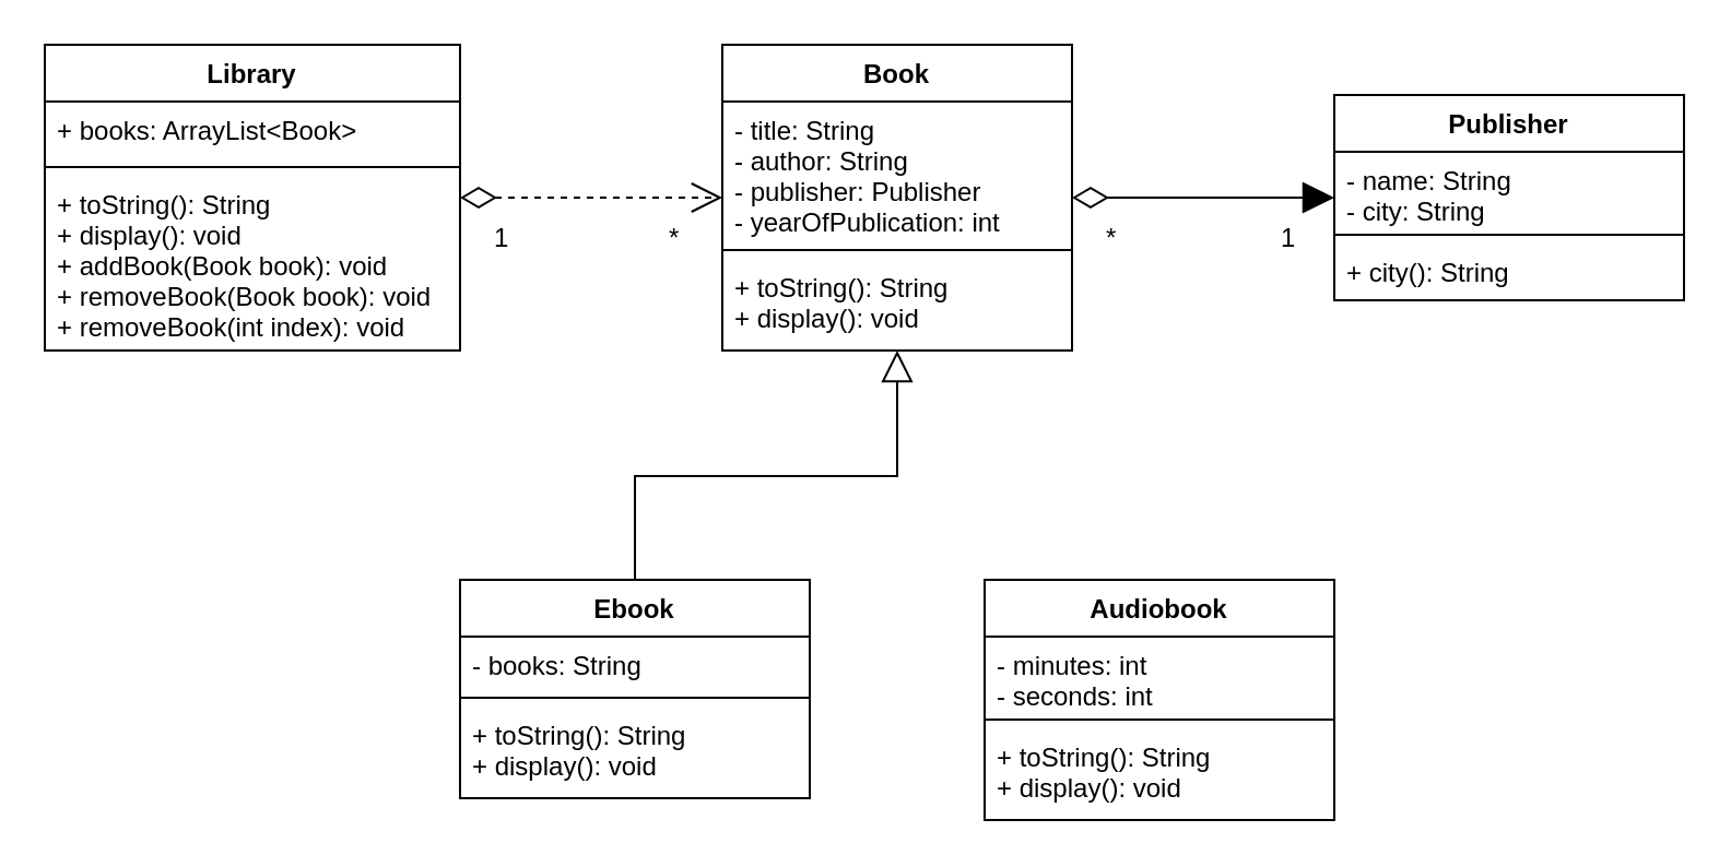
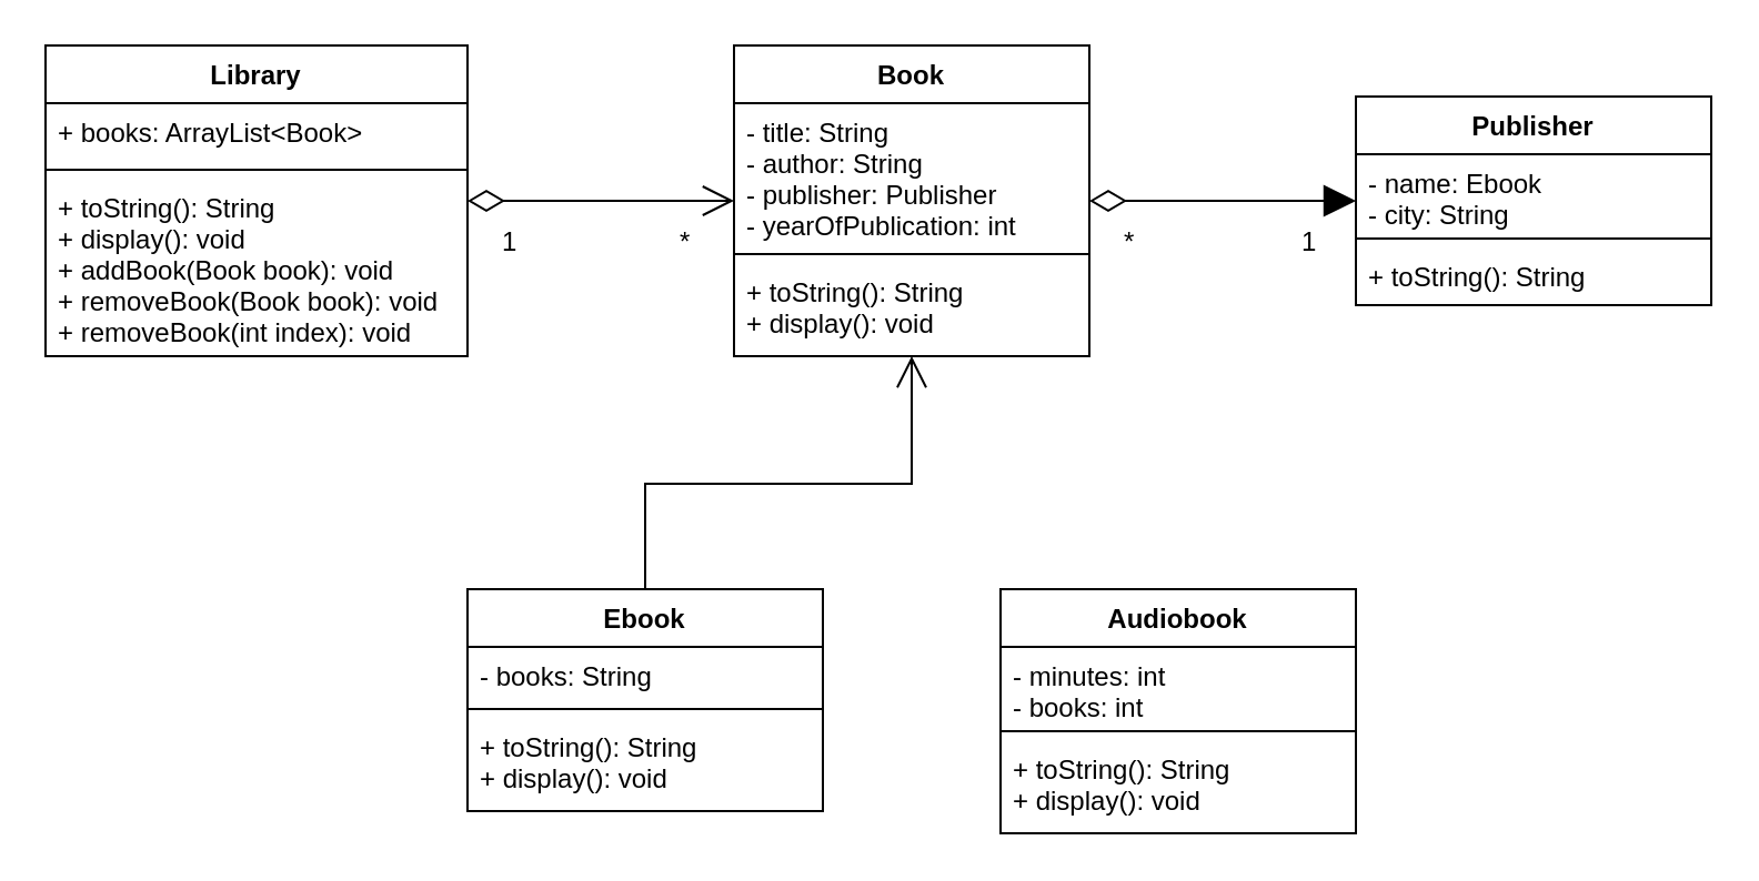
  <mxCell id="0" />
  <mxCell id="1" parent="0" />
  <mxCell id="2" value="Book" style="swimlane;fontStyle=1;align=center;verticalAlign=top;childLayout=stackLayout;horizontal=1;startSize=26;horizontalStack=0;resizeParent=1;resizeParentMax=0;resizeLast=0;collapsible=1;marginBottom=0;" vertex="1" parent="1"><mxGeometry x="330" y="20" width="160" height="140" as="geometry" /></mxCell>
  <mxCell id="3" value="- title: String&#10;- author: String&#10;- publisher: Publisher&#10;- yearOfPublication: int&#10;&#10;" style="text;strokeColor=none;fillColor=none;align=left;verticalAlign=top;spacingLeft=4;spacingRight=4;overflow=hidden;rotatable=0;points=[[0,0.5],[1,0.5]];portConstraint=eastwest;" vertex="1" parent="2"><mxGeometry y="26" width="160" height="64" as="geometry" /></mxCell>
  <mxCell id="4" value="" style="line;strokeWidth=1;fillColor=none;align=left;verticalAlign=middle;spacingTop=-1;spacingLeft=3;spacingRight=3;rotatable=0;labelPosition=right;points=[];portConstraint=eastwest;strokeColor=inherit;" vertex="1" parent="2"><mxGeometry y="90" width="160" height="8" as="geometry" /></mxCell>
  <mxCell id="5" value="+ toString(): String&#10;+ display(): void" style="text;strokeColor=none;fillColor=none;align=left;verticalAlign=top;spacingLeft=4;spacingRight=4;overflow=hidden;rotatable=0;points=[[0,0.5],[1,0.5]];portConstraint=eastwest;" vertex="1" parent="2"><mxGeometry y="98" width="160" height="42" as="geometry" /></mxCell>
- <mxCell id="6" style="edgeStyle=orthogonalEdgeStyle;rounded=0;orthogonalLoop=1;jettySize=auto;html=1;exitX=0.5;exitY=0;exitDx=0;exitDy=0;endArrow=block;endFill=0;strokeWidth=1;endSize=12;" edge="1" parent="1" source="7" target="2"><mxGeometry relative="1" as="geometry" /></mxCell>
+ <mxCell id="6" style="edgeStyle=orthogonalEdgeStyle;rounded=0;orthogonalLoop=1;jettySize=auto;html=1;exitX=0.5;exitY=0;exitDx=0;exitDy=0;endArrow=open;endFill=0;strokeWidth=1;endSize=12;" edge="1" parent="1" source="7" target="2"><mxGeometry relative="1" as="geometry" /></mxCell>
  <mxCell id="7" value="Ebook" style="swimlane;fontStyle=1;align=center;verticalAlign=top;childLayout=stackLayout;horizontal=1;startSize=26;horizontalStack=0;resizeParent=1;resizeParentMax=0;resizeLast=0;collapsible=1;marginBottom=0;" vertex="1" parent="1"><mxGeometry x="210" y="265" width="160" height="100" as="geometry" /></mxCell>
  <mxCell id="8" value="- books: String&#10;" style="text;strokeColor=none;fillColor=none;align=left;verticalAlign=top;spacingLeft=4;spacingRight=4;overflow=hidden;rotatable=0;points=[[0,0.5],[1,0.5]];portConstraint=eastwest;" vertex="1" parent="7"><mxGeometry y="26" width="160" height="24" as="geometry" /></mxCell>
  <mxCell id="9" value="" style="line;strokeWidth=1;fillColor=none;align=left;verticalAlign=middle;spacingTop=-1;spacingLeft=3;spacingRight=3;rotatable=0;labelPosition=right;points=[];portConstraint=eastwest;strokeColor=inherit;" vertex="1" parent="7"><mxGeometry y="50" width="160" height="8" as="geometry" /></mxCell>
  <mxCell id="10" value="+ toString(): String&#10;+ display(): void" style="text;strokeColor=none;fillColor=none;align=left;verticalAlign=top;spacingLeft=4;spacingRight=4;overflow=hidden;rotatable=0;points=[[0,0.5],[1,0.5]];portConstraint=eastwest;" vertex="1" parent="7"><mxGeometry y="58" width="160" height="42" as="geometry" /></mxCell>
  <mxCell id="11" value="Audiobook" style="swimlane;fontStyle=1;align=center;verticalAlign=top;childLayout=stackLayout;horizontal=1;startSize=26;horizontalStack=0;resizeParent=1;resizeParentMax=0;resizeLast=0;collapsible=1;marginBottom=0;" vertex="1" parent="1"><mxGeometry x="450" y="265" width="160" height="110" as="geometry" /></mxCell>
- <mxCell id="12" value="- minutes: int&#10;- seconds: int&#10;&#10;" style="text;strokeColor=none;fillColor=none;align=left;verticalAlign=top;spacingLeft=4;spacingRight=4;overflow=hidden;rotatable=0;points=[[0,0.5],[1,0.5]];portConstraint=eastwest;" vertex="1" parent="11"><mxGeometry y="26" width="160" height="34" as="geometry" /></mxCell>
+ <mxCell id="12" value="- minutes: int&#10;- books: int&#10;&#10;" style="text;strokeColor=none;fillColor=none;align=left;verticalAlign=top;spacingLeft=4;spacingRight=4;overflow=hidden;rotatable=0;points=[[0,0.5],[1,0.5]];portConstraint=eastwest;" vertex="1" parent="11"><mxGeometry y="26" width="160" height="34" as="geometry" /></mxCell>
  <mxCell id="13" value="" style="line;strokeWidth=1;fillColor=none;align=left;verticalAlign=middle;spacingTop=-1;spacingLeft=3;spacingRight=3;rotatable=0;labelPosition=right;points=[];portConstraint=eastwest;strokeColor=inherit;" vertex="1" parent="11"><mxGeometry y="60" width="160" height="8" as="geometry" /></mxCell>
  <mxCell id="14" value="+ toString(): String&#10;+ display(): void" style="text;strokeColor=none;fillColor=none;align=left;verticalAlign=top;spacingLeft=4;spacingRight=4;overflow=hidden;rotatable=0;points=[[0,0.5],[1,0.5]];portConstraint=eastwest;" vertex="1" parent="11"><mxGeometry y="68" width="160" height="42" as="geometry" /></mxCell>
  <mxCell id="15" value="Publisher" style="swimlane;fontStyle=1;align=center;verticalAlign=top;childLayout=stackLayout;horizontal=1;startSize=26;horizontalStack=0;resizeParent=1;resizeParentMax=0;resizeLast=0;collapsible=1;marginBottom=0;" vertex="1" parent="1"><mxGeometry x="610" y="43" width="160" height="94" as="geometry" /></mxCell>
- <mxCell id="16" value="- name: String&#10;- city: String&#10;&#10;" style="text;strokeColor=none;fillColor=none;align=left;verticalAlign=top;spacingLeft=4;spacingRight=4;overflow=hidden;rotatable=0;points=[[0,0.5],[1,0.5]];portConstraint=eastwest;" vertex="1" parent="15"><mxGeometry y="26" width="160" height="34" as="geometry" /></mxCell>
+ <mxCell id="16" value="- name: Ebook&#10;- city: String&#10;&#10;" style="text;strokeColor=none;fillColor=none;align=left;verticalAlign=top;spacingLeft=4;spacingRight=4;overflow=hidden;rotatable=0;points=[[0,0.5],[1,0.5]];portConstraint=eastwest;" vertex="1" parent="15"><mxGeometry y="26" width="160" height="34" as="geometry" /></mxCell>
  <mxCell id="17" value="" style="line;strokeWidth=1;fillColor=none;align=left;verticalAlign=middle;spacingTop=-1;spacingLeft=3;spacingRight=3;rotatable=0;labelPosition=right;points=[];portConstraint=eastwest;strokeColor=inherit;" vertex="1" parent="15"><mxGeometry y="60" width="160" height="8" as="geometry" /></mxCell>
- <mxCell id="18" value="+ city(): String" style="text;strokeColor=none;fillColor=none;align=left;verticalAlign=top;spacingLeft=4;spacingRight=4;overflow=hidden;rotatable=0;points=[[0,0.5],[1,0.5]];portConstraint=eastwest;" vertex="1" parent="15"><mxGeometry y="68" width="160" height="26" as="geometry" /></mxCell>
+ <mxCell id="18" value="+ toString(): String" style="text;strokeColor=none;fillColor=none;align=left;verticalAlign=top;spacingLeft=4;spacingRight=4;overflow=hidden;rotatable=0;points=[[0,0.5],[1,0.5]];portConstraint=eastwest;" vertex="1" parent="15"><mxGeometry y="68" width="160" height="26" as="geometry" /></mxCell>
  <mxCell id="19" value="" style="endArrow=block;html=1;endSize=12;startArrow=diamondThin;startSize=14;startFill=0;edgeStyle=orthogonalEdgeStyle;align=left;verticalAlign=bottom;rounded=0;strokeWidth=1;" edge="1" parent="1" source="2" target="15"><mxGeometry x="0.71" relative="1" as="geometry"><mxPoint x="310" y="395" as="sourcePoint" /><mxPoint x="470" y="395" as="targetPoint" /><mxPoint as="offset" /></mxGeometry></mxCell>
  <mxCell id="20" value="Library" style="swimlane;fontStyle=1;align=center;verticalAlign=top;childLayout=stackLayout;horizontal=1;startSize=26;horizontalStack=0;resizeParent=1;resizeParentMax=0;resizeLast=0;collapsible=1;marginBottom=0;" vertex="1" parent="1"><mxGeometry x="20" y="20" width="190" height="140" as="geometry" /></mxCell>
  <mxCell id="21" value="+ books: ArrayList&lt;Book&gt;" style="text;strokeColor=none;fillColor=none;align=left;verticalAlign=top;spacingLeft=4;spacingRight=4;overflow=hidden;rotatable=0;points=[[0,0.5],[1,0.5]];portConstraint=eastwest;" vertex="1" parent="20"><mxGeometry y="26" width="190" height="26" as="geometry" /></mxCell>
  <mxCell id="22" value="" style="line;strokeWidth=1;fillColor=none;align=left;verticalAlign=middle;spacingTop=-1;spacingLeft=3;spacingRight=3;rotatable=0;labelPosition=right;points=[];portConstraint=eastwest;strokeColor=inherit;" vertex="1" parent="20"><mxGeometry y="52" width="190" height="8" as="geometry" /></mxCell>
  <mxCell id="23" value="+ toString(): String&#10;+ display(): void&#10;+ addBook(Book book): void&#10;+ removeBook(Book book): void&#10;+ removeBook(int index): void" style="text;strokeColor=none;fillColor=none;align=left;verticalAlign=top;spacingLeft=4;spacingRight=4;overflow=hidden;rotatable=0;points=[[0,0.5],[1,0.5]];portConstraint=eastwest;" vertex="1" parent="20"><mxGeometry y="60" width="190" height="80" as="geometry" /></mxCell>
- <mxCell id="24" value="" style="endArrow=open;html=1;endSize=12;startArrow=diamondThin;startSize=14;startFill=0;edgeStyle=orthogonalEdgeStyle;align=left;verticalAlign=bottom;rounded=0;strokeWidth=1;dashed=1;" edge="1" parent="1" source="20" target="2"><mxGeometry x="-1" y="3" relative="1" as="geometry"><mxPoint x="310" y="395" as="sourcePoint" /><mxPoint x="470" y="395" as="targetPoint" /></mxGeometry></mxCell>
+ <mxCell id="24" value="" style="endArrow=open;html=1;endSize=12;startArrow=diamondThin;startSize=14;startFill=0;edgeStyle=orthogonalEdgeStyle;align=left;verticalAlign=bottom;rounded=0;strokeWidth=1;" edge="1" parent="1" source="20" target="2"><mxGeometry x="-1" y="3" relative="1" as="geometry"><mxPoint x="310" y="395" as="sourcePoint" /><mxPoint x="470" y="395" as="targetPoint" /></mxGeometry></mxCell>
  <mxCell id="25" value="*" style="text;strokeColor=none;fillColor=none;align=left;verticalAlign=top;spacingLeft=4;spacingRight=4;overflow=hidden;rotatable=0;points=[[0,0.5],[1,0.5]];portConstraint=eastwest;" vertex="1" parent="1"><mxGeometry x="500" y="95" width="20" height="26" as="geometry" /></mxCell>
  <mxCell id="26" value="1" style="text;strokeColor=none;fillColor=none;align=left;verticalAlign=top;spacingLeft=4;spacingRight=4;overflow=hidden;rotatable=0;points=[[0,0.5],[1,0.5]];portConstraint=eastwest;" vertex="1" parent="1"><mxGeometry x="580" y="95" width="20" height="26" as="geometry" /></mxCell>
  <mxCell id="27" value="*" style="text;strokeColor=none;fillColor=none;align=left;verticalAlign=top;spacingLeft=4;spacingRight=4;overflow=hidden;rotatable=0;points=[[0,0.5],[1,0.5]];portConstraint=eastwest;" vertex="1" parent="1"><mxGeometry x="300" y="95" width="20" height="26" as="geometry" /></mxCell>
  <mxCell id="28" value="1" style="text;strokeColor=none;fillColor=none;align=left;verticalAlign=top;spacingLeft=4;spacingRight=4;overflow=hidden;rotatable=0;points=[[0,0.5],[1,0.5]];portConstraint=eastwest;" vertex="1" parent="1"><mxGeometry x="220" y="95" width="20" height="26" as="geometry" /></mxCell>
